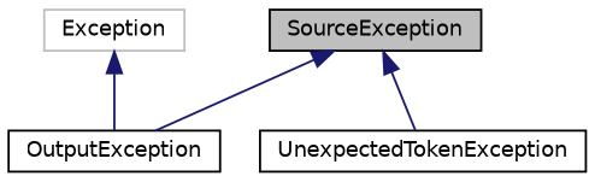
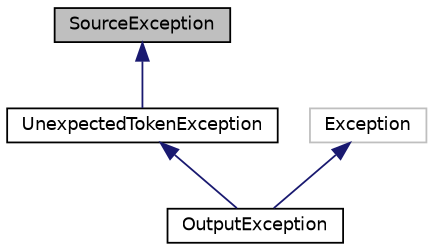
  digraph {
    node [color=black fillcolor=white fontname=Helvetica fontsize=10 shape=record style=filled]
    edge [color=midnightblue dir=back fontname=Helvetica fontsize=10 labelfontname=Helvetica labelfontsize=10 style=solid]
    n1 [fillcolor=grey75 fontcolor=black height=0.2 label=SourceException width=0.4]
    n2 [height=0.2 label=OutputException width=0.4]
    n3 [height=0.2 label=UnexpectedTokenException width=0.4]
    n4 [color=grey75 height=0.2 label=Exception width=0.4]
-   n1 -> n2
+   n3 -> n2
    n1 -> n3
    n4 -> n2
  }
